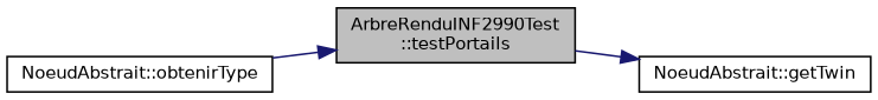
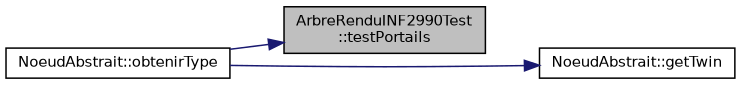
  digraph {
    rankdir=LR
    node [color=black fillcolor=white fontname=Helvetica fontsize=10 shape=record style=filled]
    edge [color=midnightblue fontname=Helvetica fontsize=10 labelfontname=Helvetica labelfontsize=10 style=solid]
    n1 [fillcolor=grey75 fontcolor=black height=0.2 label="ArbreRenduINF2990Test\l::testPortails" width=0.4]
    n2 [height=0.2 label="NoeudAbstrait::getTwin" width=0.4]
    n3 [height=0.2 label="NoeudAbstrait::obtenirType" width=0.4]
-   n1 -> n2
+   n3 -> n2
    n3 -> n1
  }
